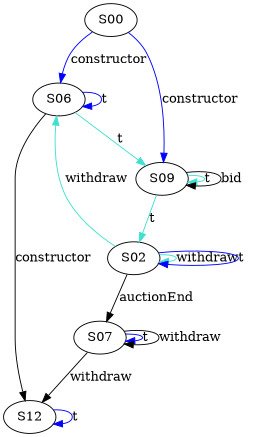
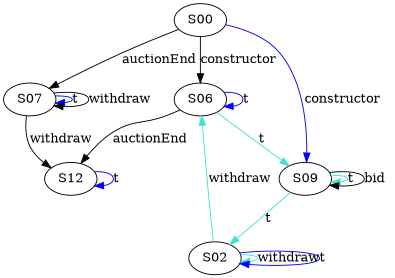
  digraph {
    edge [color=blue]
    S07
    S12
    S02
    S06
    S09
    S00
    S07 -> S07 [label=t]
    S07 -> S07 [color=black label=withdraw]
    S07 -> S12 [color=black label=withdraw]
    S12 -> S12 [label=t]
-   S02 -> S07 [color=black label=auctionEnd]
+   S00 -> S07 [color=black label=auctionEnd]
    S02 -> S02 [color=turquoise label=withdraw]
    S02 -> S02 [label=t]
    S02 -> S06 [color=turquoise label=withdraw]
-   S06 -> S12 [color=black label=constructor]
+   S06 -> S12 [color=black label=auctionEnd]
    S06 -> S06 [label=t]
    S06 -> S09 [color=turquoise label=t]
    S09 -> S02 [color=turquoise label=t]
    S09 -> S09 [color=turquoise label=t]
    S09 -> S09 [color=black label=bid]
-   S00 -> S06 [label=constructor]
+   S00 -> S06 [color=black label=constructor]
    S00 -> S09 [label=constructor]
  }
